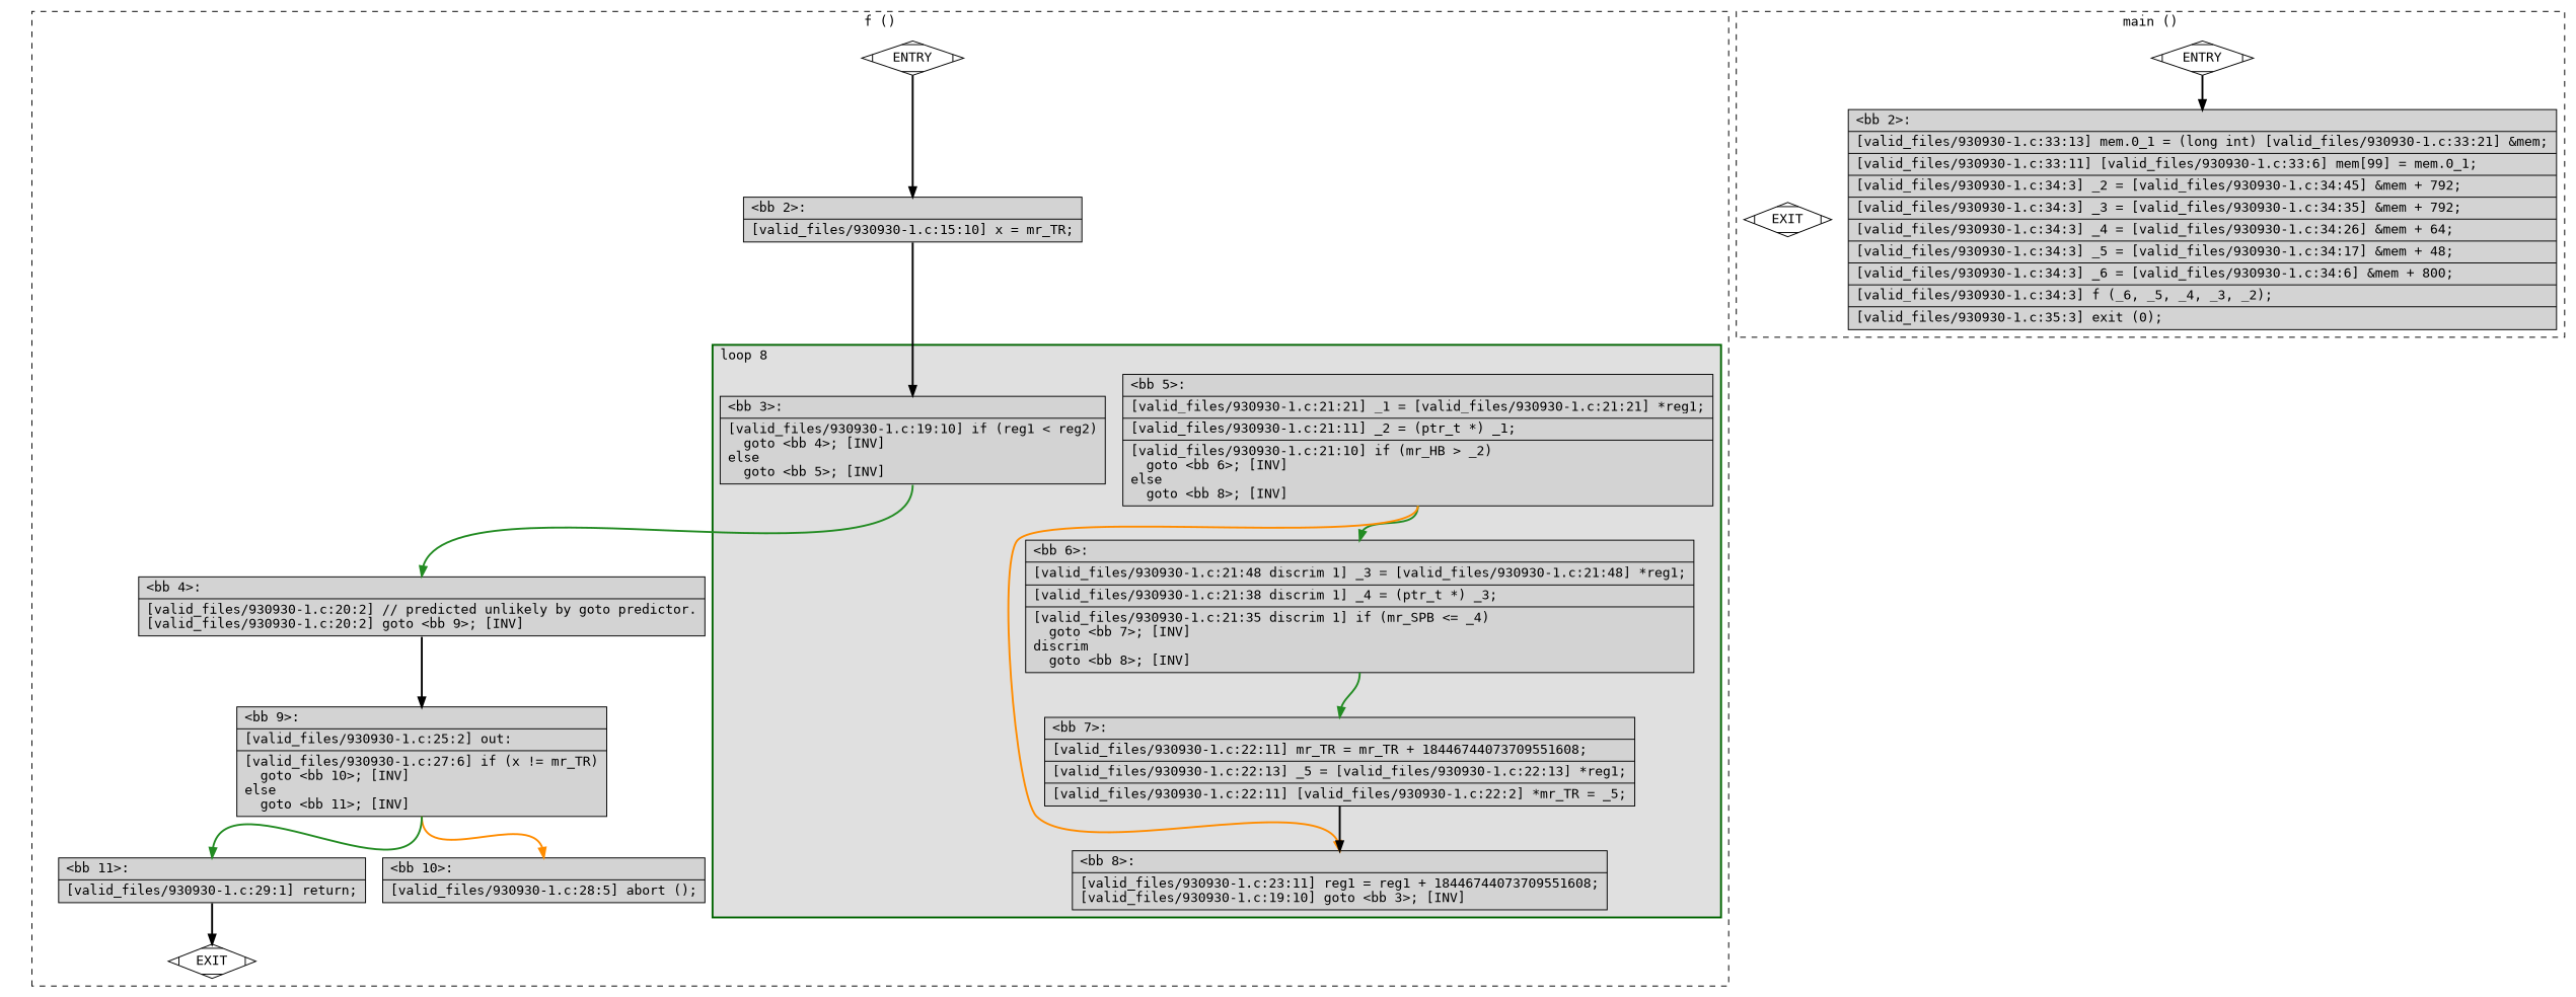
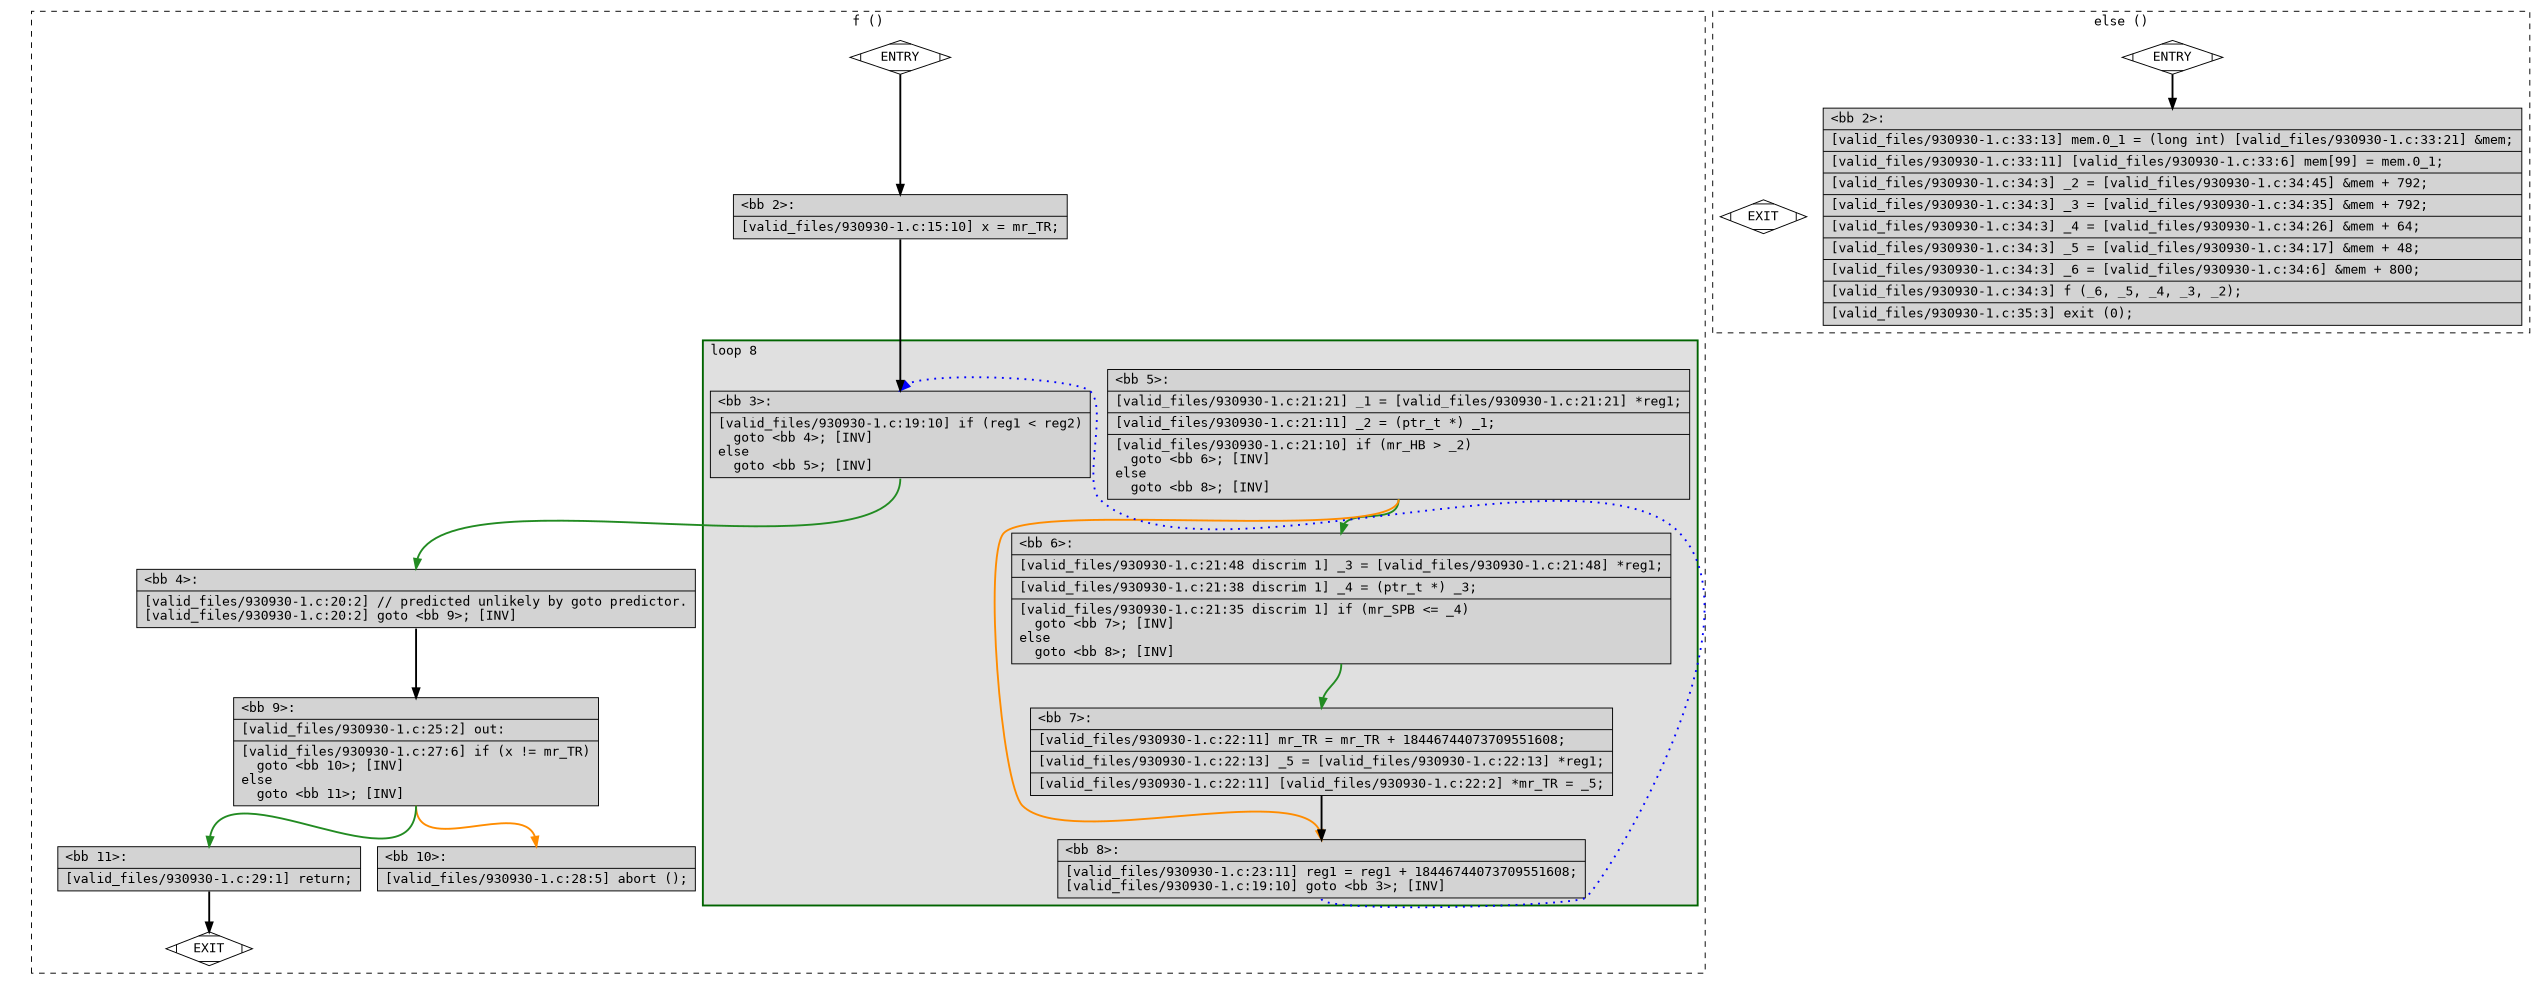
  digraph {
    fontname="DejaVu Sans Mono"
    node [fillcolor=lightgrey fontname="DejaVu Sans Mono" shape=record style=filled]
    edge [color=black constraint=true fontname="DejaVu Sans Mono" headport=n style="solid,bold" tailport=s weight=10]
    n1 [label="{\<bb\ 3\>:\l|[valid_files/930930-1.c:19:10]\ if\ (reg1\ \<\ reg2)\l\ \ goto\ \<bb\ 4\>;\ [INV]\lelse\l\ \ goto\ \<bb\ 5\>;\ [INV]\l}"]
    n2 [label="{\<bb\ 5\>:\l|[valid_files/930930-1.c:21:21]\ _1\ =\ [valid_files/930930-1.c:21:21]\ *reg1;\l|[valid_files/930930-1.c:21:11]\ _2\ =\ (ptr_t\ *)\ _1;\l|[valid_files/930930-1.c:21:10]\ if\ (mr_HB\ \>\ _2)\l\ \ goto\ \<bb\ 6\>;\ [INV]\lelse\l\ \ goto\ \<bb\ 8\>;\ [INV]\l}"]
-   n3 [label="{\<bb\ 6\>:\l|[valid_files/930930-1.c:21:48\ discrim\ 1]\ _3\ =\ [valid_files/930930-1.c:21:48]\ *reg1;\l|[valid_files/930930-1.c:21:38\ discrim\ 1]\ _4\ =\ (ptr_t\ *)\ _3;\l|[valid_files/930930-1.c:21:35\ discrim\ 1]\ if\ (mr_SPB\ \<=\ _4)\l\ \ goto\ \<bb\ 7\>;\ [INV]\ldiscrim\l\ \ goto\ \<bb\ 8\>;\ [INV]\l}"]
+   n3 [label="{\<bb\ 6\>:\l|[valid_files/930930-1.c:21:48\ discrim\ 1]\ _3\ =\ [valid_files/930930-1.c:21:48]\ *reg1;\l|[valid_files/930930-1.c:21:38\ discrim\ 1]\ _4\ =\ (ptr_t\ *)\ _3;\l|[valid_files/930930-1.c:21:35\ discrim\ 1]\ if\ (mr_SPB\ \<=\ _4)\l\ \ goto\ \<bb\ 7\>;\ [INV]\lelse\l\ \ goto\ \<bb\ 8\>;\ [INV]\l}"]
    n4 [label="{\<bb\ 8\>:\l|[valid_files/930930-1.c:23:11]\ reg1\ =\ reg1\ +\ 18446744073709551608;\l[valid_files/930930-1.c:19:10]\ goto\ \<bb\ 3\>;\ [INV]\l}"]
    n5 [label="{\<bb\ 7\>:\l|[valid_files/930930-1.c:22:11]\ mr_TR\ =\ mr_TR\ +\ 18446744073709551608;\l|[valid_files/930930-1.c:22:13]\ _5\ =\ [valid_files/930930-1.c:22:13]\ *reg1;\l|[valid_files/930930-1.c:22:11]\ [valid_files/930930-1.c:22:2]\ *mr_TR\ =\ _5;\l}"]
    n6 [label="{\<bb\ 4\>:\l|[valid_files/930930-1.c:20:2]\ //\ predicted\ unlikely\ by\ goto\ predictor.\l[valid_files/930930-1.c:20:2]\ goto\ \<bb\ 9\>;\ [INV]\l}"]
    n7 [fillcolor=white label=ENTRY shape=Mdiamond]
    n8 [fillcolor=white label=EXIT shape=Mdiamond]
    n9 [label="{\<bb\ 2\>:\l|[valid_files/930930-1.c:15:10]\ x\ =\ mr_TR;\l}"]
    n10 [label="{\<bb\ 9\>:\l|[valid_files/930930-1.c:25:2]\ out:\l|[valid_files/930930-1.c:27:6]\ if\ (x\ !=\ mr_TR)\l\ \ goto\ \<bb\ 10\>;\ [INV]\lelse\l\ \ goto\ \<bb\ 11\>;\ [INV]\l}"]
    n11 [label="{\<bb\ 10\>:\l|[valid_files/930930-1.c:28:5]\ abort\ ();\l}"]
    n12 [label="{\<bb\ 11\>:\l|[valid_files/930930-1.c:29:1]\ return;\l}"]
    n13 [fillcolor=white label=ENTRY shape=Mdiamond]
    n14 [fillcolor=white label=EXIT shape=Mdiamond]
    n15 [label="{\<bb\ 2\>:\l|[valid_files/930930-1.c:33:13]\ mem.0_1\ =\ (long\ int)\ [valid_files/930930-1.c:33:21]\ &mem;\l|[valid_files/930930-1.c:33:11]\ [valid_files/930930-1.c:33:6]\ mem[99]\ =\ mem.0_1;\l|[valid_files/930930-1.c:34:3]\ _2\ =\ [valid_files/930930-1.c:34:45]\ &mem\ +\ 792;\l|[valid_files/930930-1.c:34:3]\ _3\ =\ [valid_files/930930-1.c:34:35]\ &mem\ +\ 792;\l|[valid_files/930930-1.c:34:3]\ _4\ =\ [valid_files/930930-1.c:34:26]\ &mem\ +\ 64;\l|[valid_files/930930-1.c:34:3]\ _5\ =\ [valid_files/930930-1.c:34:17]\ &mem\ +\ 48;\l|[valid_files/930930-1.c:34:3]\ _6\ =\ [valid_files/930930-1.c:34:6]\ &mem\ +\ 800;\l|[valid_files/930930-1.c:34:3]\ f\ (_6,\ _5,\ _4,\ _3,\ _2);\l|[valid_files/930930-1.c:35:3]\ exit\ (0);\l}"]
    subgraph cluster_1 {
      color=black
      label="f ()"
      style=dashed
      n6
      n7
      n8
      n9
      n10
      n11
      n12
      subgraph cluster_2 {
        color=darkgreen
        fillcolor=grey88
        label="loop 8"
        labeljust=l
        penwidth=2
        style=filled
        n1
        n2
        n3
        n4
        n5
      }
    }
    subgraph cluster_3 {
      color=black
-     label="main ()"
+     label="else ()"
      style=dashed
      n13
      n14
      n15
    }
    n1 -> n6 [color=forestgreen]
    n2 -> n3 [color=forestgreen]
    n2 -> n4 [color=darkorange]
    n3 -> n5 [color=forestgreen]
+   n4 -> n1 [color=blue constraint=false style="dotted,bold"]
    n5 -> n4 [weight=100]
    n6 -> n10 [weight=100]
    n7 -> n8 [style=invis color="" weight=""]
    n7 -> n9 [weight=100]
    n9 -> n1 [weight=100]
    n10 -> n11 [color=darkorange]
    n10 -> n12 [color=forestgreen]
    n12 -> n8
    n13 -> n14 [style=invis color="" weight=""]
    n13 -> n15 [weight=100]
  }
